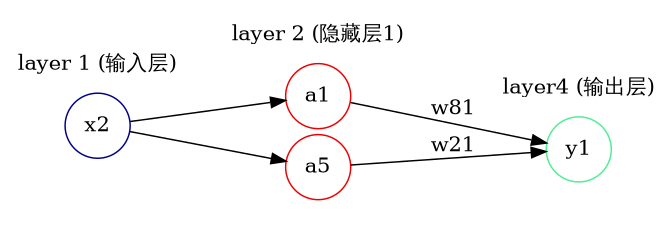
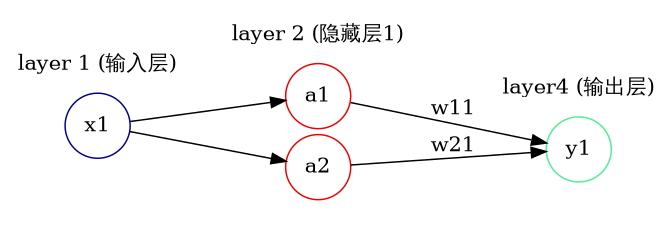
  digraph {
    nodesep=.05
    rankdir=LR
    splines=line
    node [color=red2 shape=circle style=solid]
    n1 [label=a1]
-   n2 [label=a5]
-   x1 [color=blue4 label=x2]
+   n2 [label=a2]
+   x1 [color=blue4]
    y1 [color=seagreen2]
    subgraph cluster_1 {
      color=white
      label="layer 2 (隐藏层1)"
      n1
      n2
    }
    subgraph cluster_2 {
      color=white
      label="layer 1 (输入层)"
      x1
    }
    subgraph cluster_3 {
      color=white
      label="layer4 (输出层)"
      y1
    }
-   n1 -> y1 [label=w81]
+   n1 -> y1 [label=w11]
    n2 -> y1 [label=w21]
    x1 -> n1
    x1 -> n2
  }
